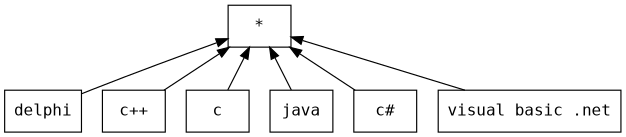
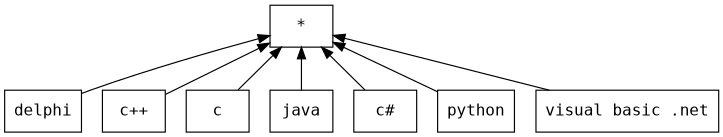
  digraph {
    fontname="DejaVu Sans Mono"
    rankdir=BT
    node [fontname="DejaVu Sans Mono" shape=record]
    edge [fontname="DejaVu Sans Mono"]
    n1 [label="{delphi}"]
    n2 [label="{*}"]
    n3 [label="{c++}"]
    n4 [label="{c}"]
    n5 [label="{java}"]
    n6 [label="{c#}"]
+   n7 [label="{python}"]
    n8 [label="{visual basic .net}"]
    subgraph sub_1 {
      n1
      n2
      n3
      n4
      n5
      n6
+     n7
      n8
    }
    n1 -> n2
    n3 -> n2
    n4 -> n2
    n5 -> n2
    n6 -> n2
+   n7 -> n2
    n8 -> n2
  }
